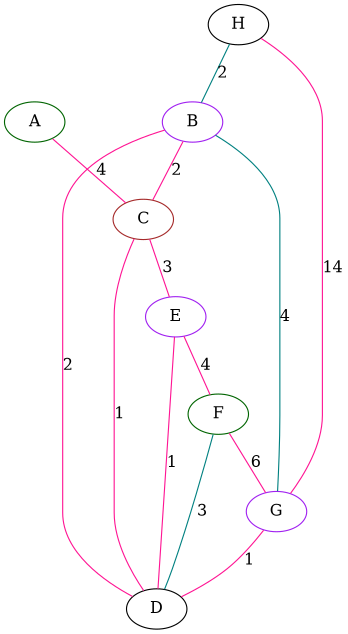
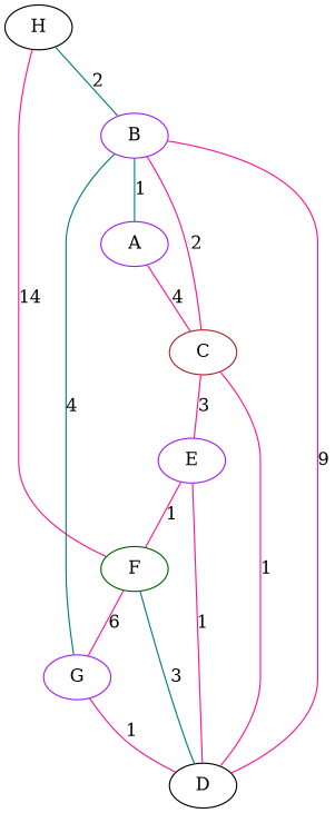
  graph {
    node [color=purple]
    edge [color=deeppink]
    H [color=black]
    B
    G
    D [color=black]
    C [color=brown]
-   A [color=darkgreen]
+   A
    E
    F [color=darkgreen]
    H -- B [color=teal label=2]
-   H -- G [label=14]
+   H -- F [label=14]
    B -- G [color=teal label=4]
-   B -- D [label=2]
+   B -- D [label=9]
    B -- C [label=2]
+   B -- A [color=teal label=1]
    G -- D [label=1]
    C -- D [label=1]
    C -- E [label=3]
    A -- C [label=4]
    E -- D [label=1]
-   E -- F [label=4]
+   E -- F [label=1]
    F -- G [label=6]
    F -- D [color=teal label=3]
  }
